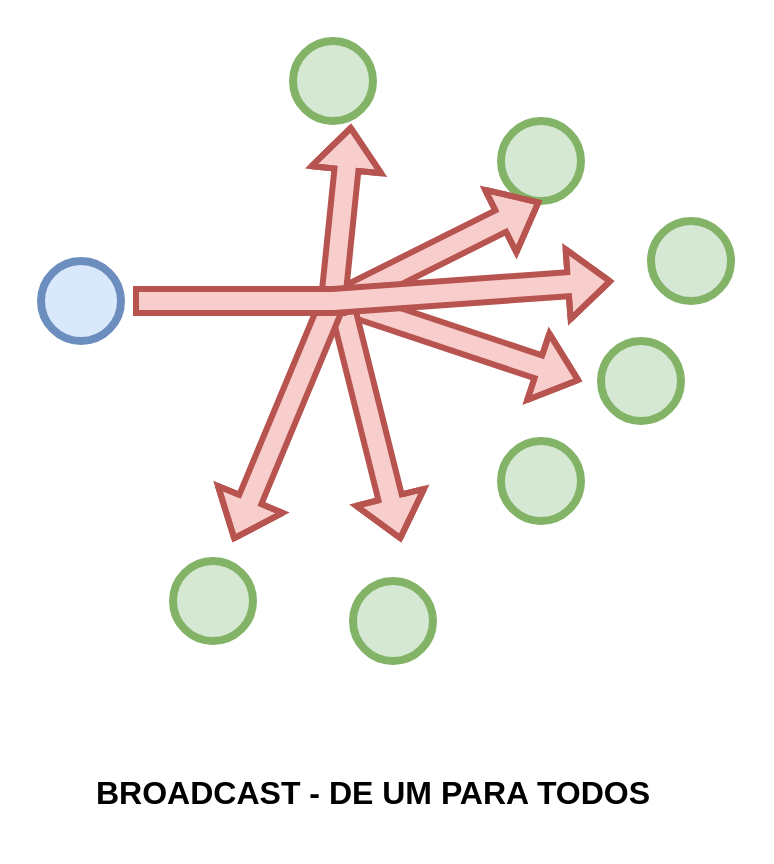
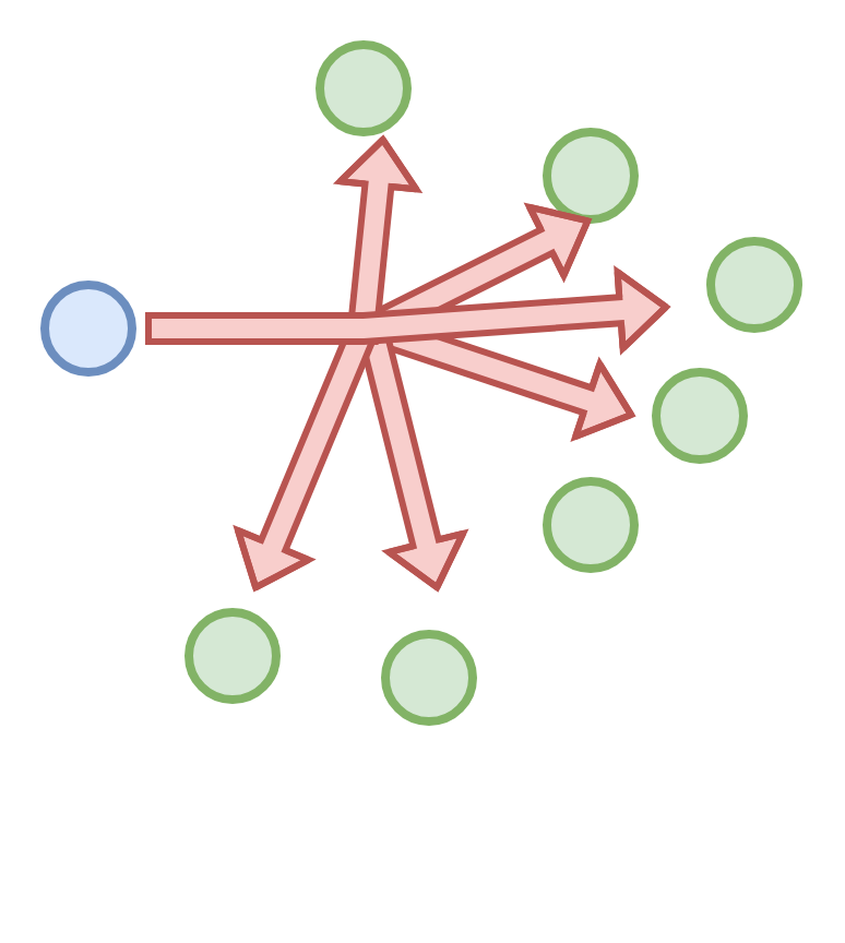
  <mxCell id="0" />
  <mxCell id="1" parent="0" />
  <mxCell id="2" value="" style="ellipse;whiteSpace=wrap;html=1;aspect=fixed;hachureGap=4;fontFamily=Architects Daughter;fontSource=https%3A%2F%2Ffonts.googleapis.com%2Fcss%3Ffamily%3DArchitects%2BDaughter;fillColor=#dae8fc;strokeColor=#6c8ebf;shadow=0;strokeWidth=4;" vertex="1" parent="1"><mxGeometry x="20" y="130" width="40" height="40" as="geometry" /></mxCell>
- <mxCell id="3" value="&lt;font face=&quot;Helvetica&quot; style=&quot;font-size: 16px;&quot;&gt;&lt;b&gt;BROADCAST - DE UM PARA TODOS&lt;br&gt;&lt;/b&gt;&lt;/font&gt;" style="text;html=1;whiteSpace=wrap;overflow=hidden;rounded=0;fontFamily=Architects Daughter;fontSource=https%3A%2F%2Ffonts.googleapis.com%2Fcss%3Ffamily%3DArchitects%2BDaughter;" vertex="1" parent="1"><mxGeometry x="46" y="380" width="305" height="30" as="geometry" /></mxCell>
  <mxCell id="4" value="" style="ellipse;whiteSpace=wrap;html=1;aspect=fixed;hachureGap=4;fontFamily=Architects Daughter;fontSource=https%3A%2F%2Ffonts.googleapis.com%2Fcss%3Ffamily%3DArchitects%2BDaughter;fillColor=#d5e8d4;strokeColor=#82b366;shadow=0;strokeWidth=4;" vertex="1" parent="1"><mxGeometry x="250" y="60" width="40" height="40" as="geometry" /></mxCell>
  <mxCell id="5" value="" style="ellipse;whiteSpace=wrap;html=1;aspect=fixed;hachureGap=4;fontFamily=Architects Daughter;fontSource=https%3A%2F%2Ffonts.googleapis.com%2Fcss%3Ffamily%3DArchitects%2BDaughter;fillColor=#d5e8d4;strokeColor=#82b366;shadow=0;strokeWidth=4;" vertex="1" parent="1"><mxGeometry x="325" y="110" width="40" height="40" as="geometry" /></mxCell>
  <mxCell id="6" value="" style="ellipse;whiteSpace=wrap;html=1;aspect=fixed;hachureGap=4;fontFamily=Architects Daughter;fontSource=https%3A%2F%2Ffonts.googleapis.com%2Fcss%3Ffamily%3DArchitects%2BDaughter;fillColor=#d5e8d4;strokeColor=#82b366;shadow=0;strokeWidth=4;" vertex="1" parent="1"><mxGeometry x="300" y="170" width="40" height="40" as="geometry" /></mxCell>
  <mxCell id="7" value="" style="ellipse;whiteSpace=wrap;html=1;aspect=fixed;hachureGap=4;fontFamily=Architects Daughter;fontSource=https%3A%2F%2Ffonts.googleapis.com%2Fcss%3Ffamily%3DArchitects%2BDaughter;fillColor=#d5e8d4;strokeColor=#82b366;shadow=0;strokeWidth=4;" vertex="1" parent="1"><mxGeometry x="250" y="220" width="40" height="40" as="geometry" /></mxCell>
  <mxCell id="8" value="" style="ellipse;whiteSpace=wrap;html=1;aspect=fixed;hachureGap=4;fontFamily=Architects Daughter;fontSource=https%3A%2F%2Ffonts.googleapis.com%2Fcss%3Ffamily%3DArchitects%2BDaughter;fillColor=#d5e8d4;strokeColor=#82b366;shadow=0;strokeWidth=4;" vertex="1" parent="1"><mxGeometry x="176" y="290" width="40" height="40" as="geometry" /></mxCell>
  <mxCell id="9" value="" style="shape=flexArrow;endArrow=classic;html=1;rounded=0;hachureGap=4;fontFamily=Architects Daughter;fontSource=https%3A%2F%2Ffonts.googleapis.com%2Fcss%3Ffamily%3DArchitects%2BDaughter;strokeWidth=3;fillColor=#f8cecc;strokeColor=#b85450;" edge="1" parent="1"><mxGeometry width="50" height="50" relative="1" as="geometry"><mxPoint x="70" y="150" as="sourcePoint" /><mxPoint x="290" y="190" as="targetPoint" /><Array as="points"><mxPoint x="170" y="150" /></Array></mxGeometry></mxCell>
  <mxCell id="10" value="" style="shape=flexArrow;endArrow=classic;html=1;rounded=0;hachureGap=4;fontFamily=Architects Daughter;fontSource=https%3A%2F%2Ffonts.googleapis.com%2Fcss%3Ffamily%3DArchitects%2BDaughter;strokeWidth=3;fillColor=#f8cecc;strokeColor=#b85450;entryX=0.5;entryY=1;entryDx=0;entryDy=0;" edge="1" parent="1" target="4"><mxGeometry width="50" height="50" relative="1" as="geometry"><mxPoint x="70" y="150" as="sourcePoint" /><mxPoint x="290" y="190" as="targetPoint" /><Array as="points"><mxPoint x="170" y="150" /></Array></mxGeometry></mxCell>
  <mxCell id="11" value="" style="shape=flexArrow;endArrow=classic;html=1;rounded=0;hachureGap=4;fontFamily=Architects Daughter;fontSource=https%3A%2F%2Ffonts.googleapis.com%2Fcss%3Ffamily%3DArchitects%2BDaughter;strokeWidth=3;fillColor=#f8cecc;strokeColor=#b85450;entryX=0.25;entryY=0;entryDx=0;entryDy=0;entryPerimeter=0;" edge="1" parent="1"><mxGeometry width="50" height="50" relative="1" as="geometry"><mxPoint x="70" y="150" as="sourcePoint" /><mxPoint x="200" y="270" as="targetPoint" /><Array as="points"><mxPoint x="170" y="150" /></Array></mxGeometry></mxCell>
  <mxCell id="12" value="" style="ellipse;whiteSpace=wrap;html=1;aspect=fixed;hachureGap=4;fontFamily=Architects Daughter;fontSource=https%3A%2F%2Ffonts.googleapis.com%2Fcss%3Ffamily%3DArchitects%2BDaughter;fillColor=#d5e8d4;strokeColor=#82b366;shadow=0;strokeWidth=4;" vertex="1" parent="1"><mxGeometry x="146" width="40" height="40" as="geometry" y="20" /></mxCell>
  <mxCell id="13" value="" style="ellipse;whiteSpace=wrap;html=1;aspect=fixed;hachureGap=4;fontFamily=Architects Daughter;fontSource=https%3A%2F%2Ffonts.googleapis.com%2Fcss%3Ffamily%3DArchitects%2BDaughter;fillColor=#d5e8d4;strokeColor=#82b366;shadow=0;strokeWidth=4;" vertex="1" parent="1"><mxGeometry x="86" y="280" width="40" height="40" as="geometry" /></mxCell>
  <mxCell id="14" value="" style="shape=flexArrow;endArrow=classic;html=1;rounded=0;hachureGap=4;fontFamily=Architects Daughter;fontSource=https%3A%2F%2Ffonts.googleapis.com%2Fcss%3Ffamily%3DArchitects%2BDaughter;strokeWidth=3;fillColor=#f8cecc;strokeColor=#b85450;entryX=0.725;entryY=1.05;entryDx=0;entryDy=0;entryPerimeter=0;" edge="1" parent="1" target="12"><mxGeometry width="50" height="50" relative="1" as="geometry"><mxPoint x="66" y="150" as="sourcePoint" /><mxPoint x="196" y="270" as="targetPoint" /><Array as="points"><mxPoint x="166" y="150" /></Array></mxGeometry></mxCell>
  <mxCell id="15" value="" style="shape=flexArrow;endArrow=classic;html=1;rounded=0;hachureGap=4;fontFamily=Architects Daughter;fontSource=https%3A%2F%2Ffonts.googleapis.com%2Fcss%3Ffamily%3DArchitects%2BDaughter;strokeWidth=3;fillColor=#f8cecc;strokeColor=#b85450;" edge="1" parent="1"><mxGeometry width="50" height="50" relative="1" as="geometry"><mxPoint x="66" y="150" as="sourcePoint" /><mxPoint x="116" y="270" as="targetPoint" /><Array as="points"><mxPoint x="166" y="150" /></Array></mxGeometry></mxCell>
  <mxCell id="16" value="" style="shape=flexArrow;endArrow=classic;html=1;rounded=0;hachureGap=4;fontFamily=Architects Daughter;fontSource=https%3A%2F%2Ffonts.googleapis.com%2Fcss%3Ffamily%3DArchitects%2BDaughter;strokeWidth=3;fillColor=#f8cecc;strokeColor=#b85450;" edge="1" parent="1"><mxGeometry width="50" height="50" relative="1" as="geometry"><mxPoint x="66" y="150" as="sourcePoint" /><mxPoint x="306" y="140" as="targetPoint" /><Array as="points"><mxPoint x="166" y="150" /></Array></mxGeometry></mxCell>
